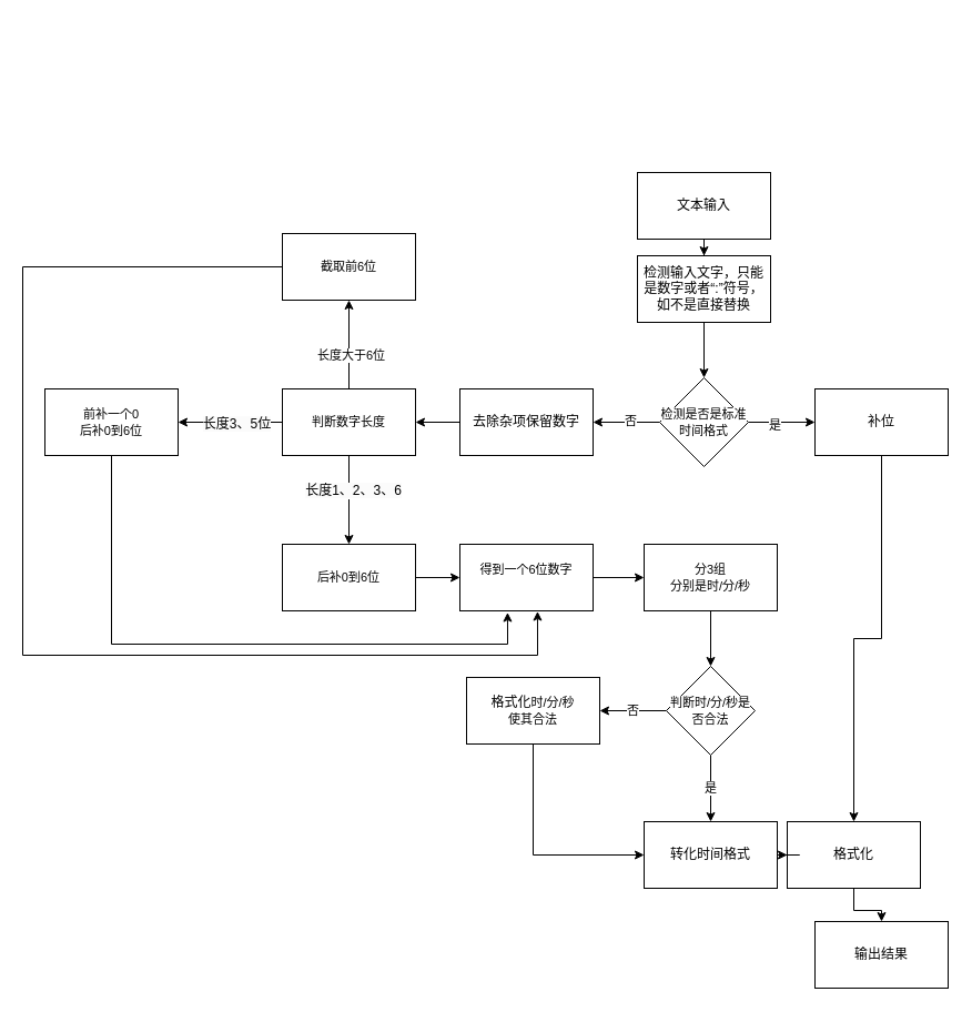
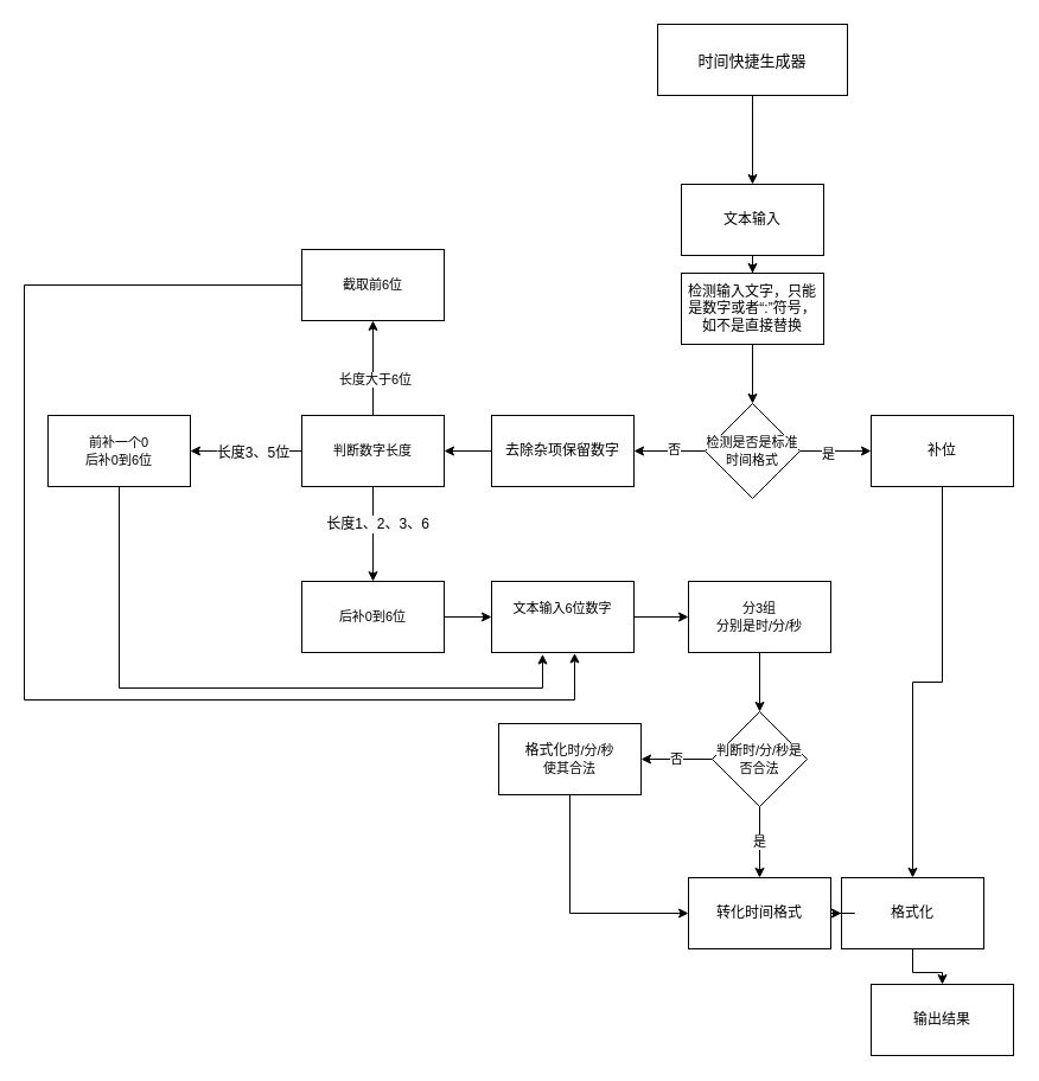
  <mxCell id="0" />
  <mxCell id="1" parent="0" />
+ <mxCell id="2" value="" style="edgeStyle=orthogonalEdgeStyle;rounded=0;orthogonalLoop=1;jettySize=auto;html=1;" edge="1" parent="1" source="3" target="5"><mxGeometry relative="1" as="geometry" /></mxCell>
+ <mxCell id="3" value="&lt;p style=&quot;margin: 0px; font-variant-numeric: normal; font-variant-east-asian: normal; font-variant-alternates: normal; font-kerning: auto; font-optical-sizing: auto; font-feature-settings: normal; font-variation-settings: normal; font-stretch: normal; font-size: 13px; line-height: normal; font-family: &amp;quot;PingFang SC&amp;quot;; text-align: start;&quot; class=&quot;p1&quot;&gt;&lt;span style=&quot;&quot; class=&quot;s1&quot;&gt;时间快捷生成器&lt;/span&gt;&lt;/p&gt;" style="rounded=0;whiteSpace=wrap;html=1;" vertex="1" parent="1"><mxGeometry x="554" y="20" width="160" height="60" as="geometry" /></mxCell>
  <mxCell id="4" value="" style="edgeStyle=orthogonalEdgeStyle;rounded=0;orthogonalLoop=1;jettySize=auto;html=1;" edge="1" parent="1" source="5" target="18"><mxGeometry relative="1" as="geometry" /></mxCell>
  <mxCell id="5" value="文本输入" style="whiteSpace=wrap;html=1;rounded=0;" vertex="1" parent="1"><mxGeometry x="574" y="155" width="120" height="60" as="geometry" /></mxCell>
  <mxCell id="6" value="" style="edgeStyle=orthogonalEdgeStyle;rounded=0;orthogonalLoop=1;jettySize=auto;html=1;" edge="1" parent="1" source="10" target="12"><mxGeometry relative="1" as="geometry" /></mxCell>
  <mxCell id="7" value="是" style="edgeLabel;html=1;align=center;verticalAlign=middle;resizable=0;points=[];" vertex="1" connectable="0" parent="6"><mxGeometry x="-0.233" y="-2" relative="1" as="geometry"><mxPoint as="offset" /></mxGeometry></mxCell>
  <mxCell id="8" value="" style="edgeStyle=orthogonalEdgeStyle;rounded=0;orthogonalLoop=1;jettySize=auto;html=1;" edge="1" parent="1" source="10" target="14"><mxGeometry relative="1" as="geometry" /></mxCell>
  <mxCell id="9" value="否" style="edgeLabel;html=1;align=center;verticalAlign=middle;resizable=0;points=[];" vertex="1" connectable="0" parent="8"><mxGeometry x="-0.1" y="-2" relative="1" as="geometry"><mxPoint as="offset" /></mxGeometry></mxCell>
  <mxCell id="10" value="&lt;span style=&quot;font-size: 11px; background-color: rgb(255, 255, 255);&quot;&gt;检测是否是标准时间格式&lt;/span&gt;" style="rhombus;whiteSpace=wrap;html=1;rounded=0;" vertex="1" parent="1"><mxGeometry x="594" y="340" width="80" height="80" as="geometry" /></mxCell>
  <mxCell id="11" value="" style="edgeStyle=orthogonalEdgeStyle;rounded=0;orthogonalLoop=1;jettySize=auto;html=1;" edge="1" parent="1" source="12" target="16"><mxGeometry relative="1" as="geometry" /></mxCell>
  <mxCell id="12" value="补位" style="whiteSpace=wrap;html=1;rounded=0;" vertex="1" parent="1"><mxGeometry x="734" y="350" width="120" height="60" as="geometry" /></mxCell>
  <mxCell id="13" value="" style="edgeStyle=orthogonalEdgeStyle;rounded=0;orthogonalLoop=1;jettySize=auto;html=1;" edge="1" parent="1" source="14" target="25"><mxGeometry relative="1" as="geometry" /></mxCell>
  <mxCell id="14" value="去除杂项保留数字" style="whiteSpace=wrap;html=1;rounded=0;" vertex="1" parent="1"><mxGeometry x="414" y="350" width="120" height="60" as="geometry" /></mxCell>
  <mxCell id="15" value="" style="edgeStyle=orthogonalEdgeStyle;rounded=0;orthogonalLoop=1;jettySize=auto;html=1;" edge="1" parent="1" source="16" target="36"><mxGeometry relative="1" as="geometry" /></mxCell>
  <mxCell id="16" value="格式化" style="whiteSpace=wrap;html=1;rounded=0;" vertex="1" parent="1"><mxGeometry x="709" y="740" width="120" height="60" as="geometry" /></mxCell>
  <mxCell id="17" style="edgeStyle=orthogonalEdgeStyle;rounded=0;orthogonalLoop=1;jettySize=auto;html=1;entryX=0.5;entryY=0;entryDx=0;entryDy=0;" edge="1" parent="1" source="18" target="10"><mxGeometry relative="1" as="geometry" /></mxCell>
  <mxCell id="18" value="检测输入文字，只能是数字或者“:”符号，如不是直接替换" style="whiteSpace=wrap;html=1;rounded=0;" vertex="1" parent="1"><mxGeometry x="574" y="230" width="120" height="60" as="geometry" /></mxCell>
  <mxCell id="19" value="" style="edgeStyle=orthogonalEdgeStyle;rounded=0;orthogonalLoop=1;jettySize=auto;html=1;" edge="1" parent="1" source="25" target="27"><mxGeometry relative="1" as="geometry" /></mxCell>
  <mxCell id="20" value="&lt;span style=&quot;font-size: 12px; background-color: rgb(251, 251, 251);&quot;&gt;长度1、2、3、6&lt;/span&gt;" style="edgeLabel;html=1;align=center;verticalAlign=middle;resizable=0;points=[];" vertex="1" connectable="0" parent="19"><mxGeometry x="-0.237" y="3" relative="1" as="geometry"><mxPoint as="offset" /></mxGeometry></mxCell>
  <mxCell id="21" value="" style="edgeStyle=orthogonalEdgeStyle;rounded=0;orthogonalLoop=1;jettySize=auto;html=1;" edge="1" parent="1" source="25" target="29"><mxGeometry relative="1" as="geometry" /></mxCell>
  <mxCell id="22" value="&lt;span style=&quot;font-size: 12px; background-color: rgb(251, 251, 251);&quot;&gt;长度3、5位&lt;/span&gt;" style="edgeLabel;html=1;align=center;verticalAlign=middle;resizable=0;points=[];" vertex="1" connectable="0" parent="21"><mxGeometry x="-0.1" y="1" relative="1" as="geometry"><mxPoint as="offset" /></mxGeometry></mxCell>
  <mxCell id="23" value="" style="edgeStyle=orthogonalEdgeStyle;rounded=0;orthogonalLoop=1;jettySize=auto;html=1;" edge="1" parent="1" source="25" target="31"><mxGeometry relative="1" as="geometry" /></mxCell>
  <mxCell id="24" value="长度大于6位" style="edgeLabel;html=1;align=center;verticalAlign=middle;resizable=0;points=[];" vertex="1" connectable="0" parent="23"><mxGeometry x="-0.212" y="-1" relative="1" as="geometry"><mxPoint y="1" as="offset" /></mxGeometry></mxCell>
  <mxCell id="25" value="&lt;span style=&quot;font-size: 11px; background-color: rgb(255, 255, 255);&quot;&gt;判断数字长度&lt;/span&gt;" style="whiteSpace=wrap;html=1;rounded=0;" vertex="1" parent="1"><mxGeometry x="254" y="350" width="120" height="60" as="geometry" /></mxCell>
  <mxCell id="26" value="" style="edgeStyle=orthogonalEdgeStyle;rounded=0;orthogonalLoop=1;jettySize=auto;html=1;" edge="1" parent="1" source="27" target="33"><mxGeometry relative="1" as="geometry" /></mxCell>
  <mxCell id="27" value="&lt;span style=&quot;font-size: 11px; background-color: rgb(255, 255, 255);&quot;&gt;后补0到6位&lt;/span&gt;" style="whiteSpace=wrap;html=1;rounded=0;" vertex="1" parent="1"><mxGeometry x="254" y="490" width="120" height="60" as="geometry" /></mxCell>
  <mxCell id="28" style="edgeStyle=orthogonalEdgeStyle;rounded=0;orthogonalLoop=1;jettySize=auto;html=1;exitX=0.5;exitY=1;exitDx=0;exitDy=0;entryX=0.358;entryY=1.025;entryDx=0;entryDy=0;entryPerimeter=0;" edge="1" parent="1" source="29" target="33"><mxGeometry relative="1" as="geometry"><Array as="points"><mxPoint x="100" y="580" /><mxPoint x="457" y="580" /></Array></mxGeometry></mxCell>
  <mxCell id="29" value="&lt;span style=&quot;font-size: 11px; background-color: rgb(255, 255, 255);&quot;&gt;前补一个0&lt;br&gt;后补0到6位&lt;/span&gt;" style="whiteSpace=wrap;html=1;rounded=0;" vertex="1" parent="1"><mxGeometry x="40" y="350" width="120" height="60" as="geometry" /></mxCell>
  <mxCell id="30" style="edgeStyle=orthogonalEdgeStyle;rounded=0;orthogonalLoop=1;jettySize=auto;html=1;entryX=0.583;entryY=1.008;entryDx=0;entryDy=0;entryPerimeter=0;" edge="1" parent="1" source="31" target="33"><mxGeometry relative="1" as="geometry"><Array as="points"><mxPoint x="20" y="240" /><mxPoint x="20" y="590" /><mxPoint x="484" y="590" /></Array></mxGeometry></mxCell>
  <mxCell id="31" value="&lt;span style=&quot;font-size: 11px; background-color: rgb(255, 255, 255);&quot;&gt;截取前6位&lt;/span&gt;" style="whiteSpace=wrap;html=1;rounded=0;" vertex="1" parent="1"><mxGeometry x="254" y="210" width="120" height="60" as="geometry" /></mxCell>
  <mxCell id="32" value="" style="edgeStyle=orthogonalEdgeStyle;rounded=0;orthogonalLoop=1;jettySize=auto;html=1;" edge="1" parent="1" source="33" target="35"><mxGeometry relative="1" as="geometry" /></mxCell>
- <mxCell id="33" value="&lt;span style=&quot;font-size: 11px; background-color: rgb(255, 255, 255);&quot;&gt;得到一个6位数字&lt;br&gt;&lt;br&gt;&lt;/span&gt;" style="whiteSpace=wrap;html=1;rounded=0;" vertex="1" parent="1"><mxGeometry x="414" y="490" width="120" height="60" as="geometry" /></mxCell>
+ <mxCell id="33" value="&lt;span style=&quot;font-size: 11px; background-color: rgb(255, 255, 255);&quot;&gt;文本输入6位数字&lt;br&gt;&lt;br&gt;&lt;/span&gt;" style="whiteSpace=wrap;html=1;rounded=0;" vertex="1" parent="1"><mxGeometry x="414" y="490" width="120" height="60" as="geometry" /></mxCell>
  <mxCell id="34" value="" style="edgeStyle=orthogonalEdgeStyle;rounded=0;orthogonalLoop=1;jettySize=auto;html=1;" edge="1" parent="1" source="35" target="40"><mxGeometry relative="1" as="geometry" /></mxCell>
  <mxCell id="35" value="&lt;span style=&quot;font-size: 11px; background-color: rgb(255, 255, 255);&quot;&gt;分3组&lt;br&gt;分别是时/分/秒&lt;br&gt;&lt;/span&gt;" style="whiteSpace=wrap;html=1;rounded=0;" vertex="1" parent="1"><mxGeometry x="580" y="490" width="120" height="60" as="geometry" /></mxCell>
  <mxCell id="36" value="输出结果" style="whiteSpace=wrap;html=1;rounded=0;" vertex="1" parent="1"><mxGeometry x="734" y="830" width="120" height="60" as="geometry" /></mxCell>
  <mxCell id="37" value="是" style="edgeStyle=orthogonalEdgeStyle;rounded=0;orthogonalLoop=1;jettySize=auto;html=1;" edge="1" parent="1" source="40" target="42"><mxGeometry relative="1" as="geometry" /></mxCell>
  <mxCell id="38" value="" style="edgeStyle=orthogonalEdgeStyle;rounded=0;orthogonalLoop=1;jettySize=auto;html=1;" edge="1" parent="1" source="40" target="44"><mxGeometry relative="1" as="geometry" /></mxCell>
  <mxCell id="39" value="否" style="edgeLabel;html=1;align=center;verticalAlign=middle;resizable=0;points=[];" vertex="1" connectable="0" parent="38"><mxGeometry x="0.033" y="-1" relative="1" as="geometry"><mxPoint as="offset" /></mxGeometry></mxCell>
  <mxCell id="40" value="&lt;span style=&quot;border-color: var(--border-color); font-size: 11px; background-color: rgb(255, 255, 255);&quot;&gt;判断&lt;/span&gt;&lt;span style=&quot;border-color: var(--border-color); font-size: 11px; background-color: rgb(255, 255, 255);&quot;&gt;时/分/秒是否合法&lt;br style=&quot;border-color: var(--border-color);&quot;&gt;&lt;/span&gt;" style="rhombus;whiteSpace=wrap;html=1;rounded=0;" vertex="1" parent="1"><mxGeometry x="600" y="600" width="80" height="80" as="geometry" /></mxCell>
  <mxCell id="41" value="" style="edgeStyle=orthogonalEdgeStyle;rounded=0;orthogonalLoop=1;jettySize=auto;html=1;" edge="1" parent="1" source="42" target="16"><mxGeometry relative="1" as="geometry" /></mxCell>
  <mxCell id="42" value="转化时间格式" style="whiteSpace=wrap;html=1;rounded=0;" vertex="1" parent="1"><mxGeometry x="580" y="740" width="120" height="60" as="geometry" /></mxCell>
  <mxCell id="43" style="edgeStyle=orthogonalEdgeStyle;rounded=0;orthogonalLoop=1;jettySize=auto;html=1;entryX=0;entryY=0.5;entryDx=0;entryDy=0;" edge="1" parent="1" source="44" target="42"><mxGeometry relative="1" as="geometry"><Array as="points"><mxPoint x="480" y="770" /></Array></mxGeometry></mxCell>
  <mxCell id="44" value="格式化&lt;span style=&quot;font-size: 11px; background-color: rgb(255, 255, 255);&quot;&gt;时/分/秒&lt;br&gt;使其合法&lt;/span&gt;" style="whiteSpace=wrap;html=1;rounded=0;" vertex="1" parent="1"><mxGeometry x="420" y="610" width="120" height="60" as="geometry" /></mxCell>
